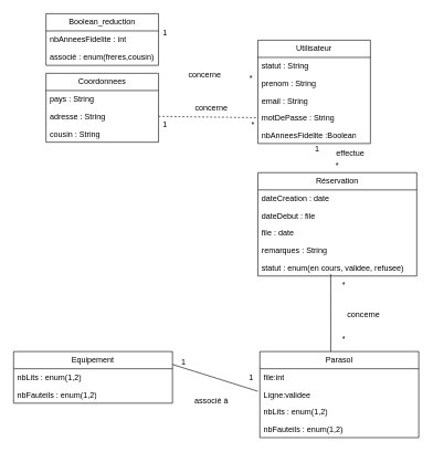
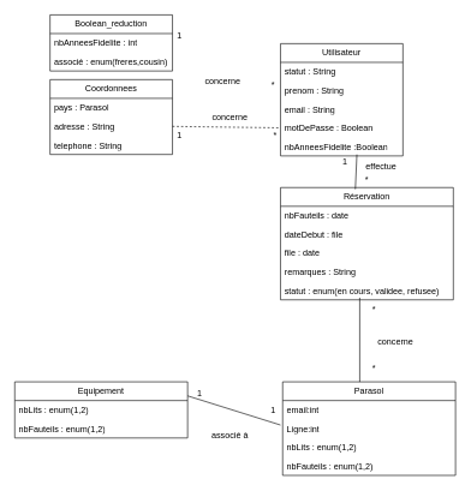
  <mxCell id="0" />
  <mxCell id="1" parent="0" />
  <mxCell id="2" value="Boolean_reduction" style="swimlane;fontStyle=0;childLayout=stackLayout;horizontal=1;startSize=26;fillColor=none;horizontalStack=0;resizeParent=1;resizeParentMax=0;resizeLast=0;collapsible=1;marginBottom=0;whiteSpace=wrap;html=1;" vertex="1" parent="1"><mxGeometry x="69" y="20" width="170" height="78" as="geometry" /></mxCell>
  <mxCell id="3" value="nbAnneesFidelite : int" style="text;strokeColor=none;fillColor=none;align=left;verticalAlign=top;spacingLeft=4;spacingRight=4;overflow=hidden;rotatable=0;points=[[0,0.5],[1,0.5]];portConstraint=eastwest;whiteSpace=wrap;html=1;" vertex="1" parent="2"><mxGeometry y="26" width="170" height="26" as="geometry" /></mxCell>
  <mxCell id="4" value="associé : enum(freres,cousin)" style="text;strokeColor=none;fillColor=none;align=left;verticalAlign=top;spacingLeft=4;spacingRight=4;overflow=hidden;rotatable=0;points=[[0,0.5],[1,0.5]];portConstraint=eastwest;whiteSpace=wrap;html=1;" vertex="1" parent="2"><mxGeometry y="52" width="170" height="26" as="geometry" /></mxCell>
  <mxCell id="5" value="Coordonnees" style="swimlane;fontStyle=0;childLayout=stackLayout;horizontal=1;startSize=26;fillColor=none;horizontalStack=0;resizeParent=1;resizeParentMax=0;resizeLast=0;collapsible=1;marginBottom=0;whiteSpace=wrap;html=1;" vertex="1" parent="1"><mxGeometry x="69" y="110" width="170" height="104" as="geometry" /></mxCell>
- <mxCell id="6" value="pays : String" style="text;strokeColor=none;fillColor=none;align=left;verticalAlign=top;spacingLeft=4;spacingRight=4;overflow=hidden;rotatable=0;points=[[0,0.5],[1,0.5]];portConstraint=eastwest;whiteSpace=wrap;html=1;" vertex="1" parent="5"><mxGeometry y="26" width="170" height="26" as="geometry" /></mxCell>
+ <mxCell id="6" value="pays : Parasol" style="text;strokeColor=none;fillColor=none;align=left;verticalAlign=top;spacingLeft=4;spacingRight=4;overflow=hidden;rotatable=0;points=[[0,0.5],[1,0.5]];portConstraint=eastwest;whiteSpace=wrap;html=1;" vertex="1" parent="5"><mxGeometry y="26" width="170" height="26" as="geometry" /></mxCell>
  <mxCell id="7" value="adresse : String" style="text;strokeColor=none;fillColor=none;align=left;verticalAlign=top;spacingLeft=4;spacingRight=4;overflow=hidden;rotatable=0;points=[[0,0.5],[1,0.5]];portConstraint=eastwest;whiteSpace=wrap;html=1;" vertex="1" parent="5"><mxGeometry y="52" width="170" height="26" as="geometry" /></mxCell>
- <mxCell id="8" value="cousin : String" style="text;strokeColor=none;fillColor=none;align=left;verticalAlign=top;spacingLeft=4;spacingRight=4;overflow=hidden;rotatable=0;points=[[0,0.5],[1,0.5]];portConstraint=eastwest;whiteSpace=wrap;html=1;" vertex="1" parent="5"><mxGeometry y="78" width="170" height="26" as="geometry" /></mxCell>
+ <mxCell id="8" value="telephone : String" style="text;strokeColor=none;fillColor=none;align=left;verticalAlign=top;spacingLeft=4;spacingRight=4;overflow=hidden;rotatable=0;points=[[0,0.5],[1,0.5]];portConstraint=eastwest;whiteSpace=wrap;html=1;" vertex="1" parent="5"><mxGeometry y="78" width="170" height="26" as="geometry" /></mxCell>
  <mxCell id="9" value="Utilisateur" style="swimlane;fontStyle=0;childLayout=stackLayout;horizontal=1;startSize=26;fillColor=none;horizontalStack=0;resizeParent=1;resizeParentMax=0;resizeLast=0;collapsible=1;marginBottom=0;whiteSpace=wrap;html=1;" vertex="1" parent="1"><mxGeometry x="389" y="60" width="170" height="156" as="geometry" /></mxCell>
  <mxCell id="10" value="statut : String" style="text;strokeColor=none;fillColor=none;align=left;verticalAlign=top;spacingLeft=4;spacingRight=4;overflow=hidden;rotatable=0;points=[[0,0.5],[1,0.5]];portConstraint=eastwest;whiteSpace=wrap;html=1;" vertex="1" parent="9"><mxGeometry y="26" width="170" height="26" as="geometry" /></mxCell>
  <mxCell id="11" value="prenom : String" style="text;strokeColor=none;fillColor=none;align=left;verticalAlign=top;spacingLeft=4;spacingRight=4;overflow=hidden;rotatable=0;points=[[0,0.5],[1,0.5]];portConstraint=eastwest;whiteSpace=wrap;html=1;" vertex="1" parent="9"><mxGeometry y="52" width="170" height="26" as="geometry" /></mxCell>
  <mxCell id="12" value="email : String" style="text;strokeColor=none;fillColor=none;align=left;verticalAlign=top;spacingLeft=4;spacingRight=4;overflow=hidden;rotatable=0;points=[[0,0.5],[1,0.5]];portConstraint=eastwest;whiteSpace=wrap;html=1;" vertex="1" parent="9"><mxGeometry y="78" width="170" height="26" as="geometry" /></mxCell>
- <mxCell id="13" value="motDePasse : String" style="text;strokeColor=none;fillColor=none;align=left;verticalAlign=top;spacingLeft=4;spacingRight=4;overflow=hidden;rotatable=0;points=[[0,0.5],[1,0.5]];portConstraint=eastwest;whiteSpace=wrap;html=1;" vertex="1" parent="9"><mxGeometry y="104" width="170" height="26" as="geometry" /></mxCell>
+ <mxCell id="13" value="motDePasse : Boolean" style="text;strokeColor=none;fillColor=none;align=left;verticalAlign=top;spacingLeft=4;spacingRight=4;overflow=hidden;rotatable=0;points=[[0,0.5],[1,0.5]];portConstraint=eastwest;whiteSpace=wrap;html=1;" vertex="1" parent="9"><mxGeometry y="104" width="170" height="26" as="geometry" /></mxCell>
  <mxCell id="14" value="nbAnneesFidelite :Boolean" style="text;strokeColor=none;fillColor=none;align=left;verticalAlign=top;spacingLeft=4;spacingRight=4;overflow=hidden;rotatable=0;points=[[0,0.5],[1,0.5]];portConstraint=eastwest;whiteSpace=wrap;html=1;" vertex="1" parent="9"><mxGeometry y="130" width="170" height="26" as="geometry" /></mxCell>
  <mxCell id="15" value="Réservation" style="swimlane;fontStyle=0;childLayout=stackLayout;horizontal=1;startSize=26;fillColor=none;horizontalStack=0;resizeParent=1;resizeParentMax=0;resizeLast=0;collapsible=1;marginBottom=0;whiteSpace=wrap;html=1;" vertex="1" parent="1"><mxGeometry x="389" y="260" width="240" height="156" as="geometry" /></mxCell>
- <mxCell id="16" value="dateCreation : date" style="text;strokeColor=none;fillColor=none;align=left;verticalAlign=top;spacingLeft=4;spacingRight=4;overflow=hidden;rotatable=0;points=[[0,0.5],[1,0.5]];portConstraint=eastwest;whiteSpace=wrap;html=1;" vertex="1" parent="15"><mxGeometry y="26" width="240" height="26" as="geometry" /></mxCell>
+ <mxCell id="16" value="nbFauteils : date" style="text;strokeColor=none;fillColor=none;align=left;verticalAlign=top;spacingLeft=4;spacingRight=4;overflow=hidden;rotatable=0;points=[[0,0.5],[1,0.5]];portConstraint=eastwest;whiteSpace=wrap;html=1;" vertex="1" parent="15"><mxGeometry y="26" width="240" height="26" as="geometry" /></mxCell>
  <mxCell id="17" value="dateDebut : file" style="text;strokeColor=none;fillColor=none;align=left;verticalAlign=top;spacingLeft=4;spacingRight=4;overflow=hidden;rotatable=0;points=[[0,0.5],[1,0.5]];portConstraint=eastwest;whiteSpace=wrap;html=1;" vertex="1" parent="15"><mxGeometry y="52" width="240" height="26" as="geometry" /></mxCell>
  <mxCell id="18" value="file : date" style="text;strokeColor=none;fillColor=none;align=left;verticalAlign=top;spacingLeft=4;spacingRight=4;overflow=hidden;rotatable=0;points=[[0,0.5],[1,0.5]];portConstraint=eastwest;whiteSpace=wrap;html=1;" vertex="1" parent="15"><mxGeometry y="78" width="240" height="26" as="geometry" /></mxCell>
  <mxCell id="19" value="remarques : String" style="text;strokeColor=none;fillColor=none;align=left;verticalAlign=top;spacingLeft=4;spacingRight=4;overflow=hidden;rotatable=0;points=[[0,0.5],[1,0.5]];portConstraint=eastwest;whiteSpace=wrap;html=1;" vertex="1" parent="15"><mxGeometry y="104" width="240" height="26" as="geometry" /></mxCell>
  <mxCell id="20" value="&lt;div&gt;statut : enum(en cours, validee, refusee)&lt;/div&gt;&lt;div&gt;&lt;br&gt;&lt;/div&gt;" style="text;strokeColor=none;fillColor=none;align=left;verticalAlign=top;spacingLeft=4;spacingRight=4;overflow=hidden;rotatable=0;points=[[0,0.5],[1,0.5]];portConstraint=eastwest;whiteSpace=wrap;html=1;" vertex="1" parent="15"><mxGeometry y="130" width="240" height="26" as="geometry" /></mxCell>
  <mxCell id="21" value="Parasol" style="swimlane;fontStyle=0;childLayout=stackLayout;horizontal=1;startSize=26;fillColor=none;horizontalStack=0;resizeParent=1;resizeParentMax=0;resizeLast=0;collapsible=1;marginBottom=0;whiteSpace=wrap;html=1;" vertex="1" parent="1"><mxGeometry x="392" y="530" width="240" height="130" as="geometry" /></mxCell>
- <mxCell id="22" value="file:int" style="text;strokeColor=none;fillColor=none;align=left;verticalAlign=top;spacingLeft=4;spacingRight=4;overflow=hidden;rotatable=0;points=[[0,0.5],[1,0.5]];portConstraint=eastwest;whiteSpace=wrap;html=1;" vertex="1" parent="21"><mxGeometry y="26" width="240" height="26" as="geometry" /></mxCell>
- <mxCell id="23" value="Ligne:validee" style="text;strokeColor=none;fillColor=none;align=left;verticalAlign=top;spacingLeft=4;spacingRight=4;overflow=hidden;rotatable=0;points=[[0,0.5],[1,0.5]];portConstraint=eastwest;whiteSpace=wrap;html=1;" vertex="1" parent="21"><mxGeometry y="52" width="240" height="26" as="geometry" /></mxCell>
+ <mxCell id="22" value="email:int" style="text;strokeColor=none;fillColor=none;align=left;verticalAlign=top;spacingLeft=4;spacingRight=4;overflow=hidden;rotatable=0;points=[[0,0.5],[1,0.5]];portConstraint=eastwest;whiteSpace=wrap;html=1;" vertex="1" parent="21"><mxGeometry y="26" width="240" height="26" as="geometry" /></mxCell>
+ <mxCell id="23" value="Ligne:int" style="text;strokeColor=none;fillColor=none;align=left;verticalAlign=top;spacingLeft=4;spacingRight=4;overflow=hidden;rotatable=0;points=[[0,0.5],[1,0.5]];portConstraint=eastwest;whiteSpace=wrap;html=1;" vertex="1" parent="21"><mxGeometry y="52" width="240" height="26" as="geometry" /></mxCell>
  <mxCell id="24" value="nbLits : enum(1,2)" style="text;strokeColor=none;fillColor=none;align=left;verticalAlign=top;spacingLeft=4;spacingRight=4;overflow=hidden;rotatable=0;points=[[0,0.5],[1,0.5]];portConstraint=eastwest;whiteSpace=wrap;html=1;" vertex="1" parent="21"><mxGeometry y="78" width="240" height="26" as="geometry" /></mxCell>
  <mxCell id="25" value="nbFauteils : enum(1,2)" style="text;strokeColor=none;fillColor=none;align=left;verticalAlign=top;spacingLeft=4;spacingRight=4;overflow=hidden;rotatable=0;points=[[0,0.5],[1,0.5]];portConstraint=eastwest;whiteSpace=wrap;html=1;" vertex="1" parent="21"><mxGeometry y="104" width="240" height="26" as="geometry" /></mxCell>
  <mxCell id="26" value="" style="endArrow=none;html=1;rounded=0;entryX=0;entryY=0.5;entryDx=0;entryDy=0;exitX=1;exitY=0.5;exitDx=0;exitDy=0;dashed=1;" edge="1" parent="1" source="7" target="13"><mxGeometry width="50" height="50" relative="1" as="geometry"><mxPoint x="269" y="210" as="sourcePoint" /><mxPoint x="319" y="160" as="targetPoint" /></mxGeometry></mxCell>
  <mxCell id="27" value="" style="endArrow=none;html=1;rounded=0;exitX=0.5;exitY=1;exitDx=0;exitDy=0;entryX=0.446;entryY=0;entryDx=0;entryDy=0;entryPerimeter=0;" edge="1" parent="1" target="21"><mxGeometry width="50" height="50" relative="1" as="geometry"><mxPoint x="499" y="413" as="sourcePoint" /><mxPoint x="1079" y="140" as="targetPoint" /></mxGeometry></mxCell>
  <mxCell id="28" value="1" style="text;html=1;strokeColor=none;fillColor=none;align=center;verticalAlign=middle;whiteSpace=wrap;rounded=0;" vertex="1" parent="1"><mxGeometry x="239" y="178" width="20" height="20" as="geometry" /></mxCell>
  <mxCell id="29" value="*" style="text;html=1;strokeColor=none;fillColor=none;align=center;verticalAlign=middle;whiteSpace=wrap;rounded=0;" vertex="1" parent="1"><mxGeometry x="369" y="108" width="20" height="20" as="geometry" /></mxCell>
  <mxCell id="30" value="*" style="text;html=1;strokeColor=none;fillColor=none;align=center;verticalAlign=middle;whiteSpace=wrap;rounded=0;" vertex="1" parent="1"><mxGeometry x="509" y="420" width="20" height="20" as="geometry" /></mxCell>
  <mxCell id="31" value="concerne" style="text;html=1;strokeColor=none;fillColor=none;align=center;verticalAlign=middle;whiteSpace=wrap;rounded=0;" vertex="1" parent="1"><mxGeometry x="519" y="460" width="60" height="30" as="geometry" /></mxCell>
  <mxCell id="32" value="1" style="text;html=1;strokeColor=none;fillColor=none;align=center;verticalAlign=middle;whiteSpace=wrap;rounded=0;" vertex="1" parent="1"><mxGeometry x="469" y="214" width="20" height="20" as="geometry" /></mxCell>
  <mxCell id="33" value="*" style="text;html=1;strokeColor=none;fillColor=none;align=center;verticalAlign=middle;whiteSpace=wrap;rounded=0;" vertex="1" parent="1"><mxGeometry x="499" y="240" width="20" height="20" as="geometry" /></mxCell>
  <mxCell id="34" value="effectue" style="text;html=1;strokeColor=none;fillColor=none;align=center;verticalAlign=middle;whiteSpace=wrap;rounded=0;" vertex="1" parent="1"><mxGeometry x="499" y="216" width="60" height="30" as="geometry" /></mxCell>
  <mxCell id="35" value="1" style="text;html=1;strokeColor=none;fillColor=none;align=center;verticalAlign=middle;whiteSpace=wrap;rounded=0;" vertex="1" parent="1"><mxGeometry x="239" y="40" width="20" height="20" as="geometry" /></mxCell>
  <mxCell id="36" value="concerne" style="text;html=1;strokeColor=none;fillColor=none;align=center;verticalAlign=middle;whiteSpace=wrap;rounded=0;" vertex="1" parent="1"><mxGeometry x="279" y="98" width="60" height="30" as="geometry" /></mxCell>
  <mxCell id="37" value="concerne" style="text;html=1;strokeColor=none;fillColor=none;align=center;verticalAlign=middle;whiteSpace=wrap;rounded=0;" vertex="1" parent="1"><mxGeometry x="289" y="148" width="60" height="30" as="geometry" /></mxCell>
  <mxCell id="38" value="*" style="text;html=1;strokeColor=none;fillColor=none;align=center;verticalAlign=middle;whiteSpace=wrap;rounded=0;" vertex="1" parent="1"><mxGeometry x="372" y="178" width="20" height="20" as="geometry" /></mxCell>
+ <mxCell id="39" value="" style="endArrow=none;html=1;rounded=0;entryX=0.624;entryY=0.923;entryDx=0;entryDy=0;entryPerimeter=0;exitX=0.433;exitY=0.015;exitDx=0;exitDy=0;exitPerimeter=0;" edge="1" parent="1" source="15" target="14"><mxGeometry width="50" height="50" relative="1" as="geometry"><mxPoint x="439" y="260" as="sourcePoint" /><mxPoint x="489" y="210" as="targetPoint" /></mxGeometry></mxCell>
  <mxCell id="40" value="*" style="text;html=1;strokeColor=none;fillColor=none;align=center;verticalAlign=middle;whiteSpace=wrap;rounded=0;" vertex="1" parent="1"><mxGeometry x="509" y="501" width="20" height="20" as="geometry" /></mxCell>
  <mxCell id="41" value="Equipement" style="swimlane;fontStyle=0;childLayout=stackLayout;horizontal=1;startSize=26;fillColor=none;horizontalStack=0;resizeParent=1;resizeParentMax=0;resizeLast=0;collapsible=1;marginBottom=0;whiteSpace=wrap;html=1;" vertex="1" parent="1"><mxGeometry x="20" y="530" width="240" height="78" as="geometry" /></mxCell>
  <mxCell id="42" value="nbLits : enum(1,2)" style="text;strokeColor=none;fillColor=none;align=left;verticalAlign=top;spacingLeft=4;spacingRight=4;overflow=hidden;rotatable=0;points=[[0,0.5],[1,0.5]];portConstraint=eastwest;whiteSpace=wrap;html=1;" vertex="1" parent="41"><mxGeometry y="26" width="240" height="26" as="geometry" /></mxCell>
  <mxCell id="43" value="nbFauteils : enum(1,2)" style="text;strokeColor=none;fillColor=none;align=left;verticalAlign=top;spacingLeft=4;spacingRight=4;overflow=hidden;rotatable=0;points=[[0,0.5],[1,0.5]];portConstraint=eastwest;whiteSpace=wrap;html=1;" vertex="1" parent="41"><mxGeometry y="52" width="240" height="26" as="geometry" /></mxCell>
  <mxCell id="44" value="" style="endArrow=none;html=1;rounded=0;exitX=1;exitY=0.25;exitDx=0;exitDy=0;" edge="1" parent="1" source="41"><mxGeometry width="50" height="50" relative="1" as="geometry"><mxPoint x="339" y="640" as="sourcePoint" /><mxPoint x="389" y="590" as="targetPoint" /></mxGeometry></mxCell>
  <mxCell id="45" value="1" style="text;html=1;strokeColor=none;fillColor=none;align=center;verticalAlign=middle;whiteSpace=wrap;rounded=0;" vertex="1" parent="1"><mxGeometry x="369" y="559" width="20" height="20" as="geometry" /></mxCell>
  <mxCell id="46" value="1" style="text;html=1;strokeColor=none;fillColor=none;align=center;verticalAlign=middle;whiteSpace=wrap;rounded=0;" vertex="1" parent="1"><mxGeometry x="267" y="536" width="20" height="20" as="geometry" /></mxCell>
  <mxCell id="47" value="associé à" style="text;html=1;strokeColor=none;fillColor=none;align=center;verticalAlign=middle;whiteSpace=wrap;rounded=0;" vertex="1" parent="1"><mxGeometry x="289" y="590" width="60" height="30" as="geometry" /></mxCell>
